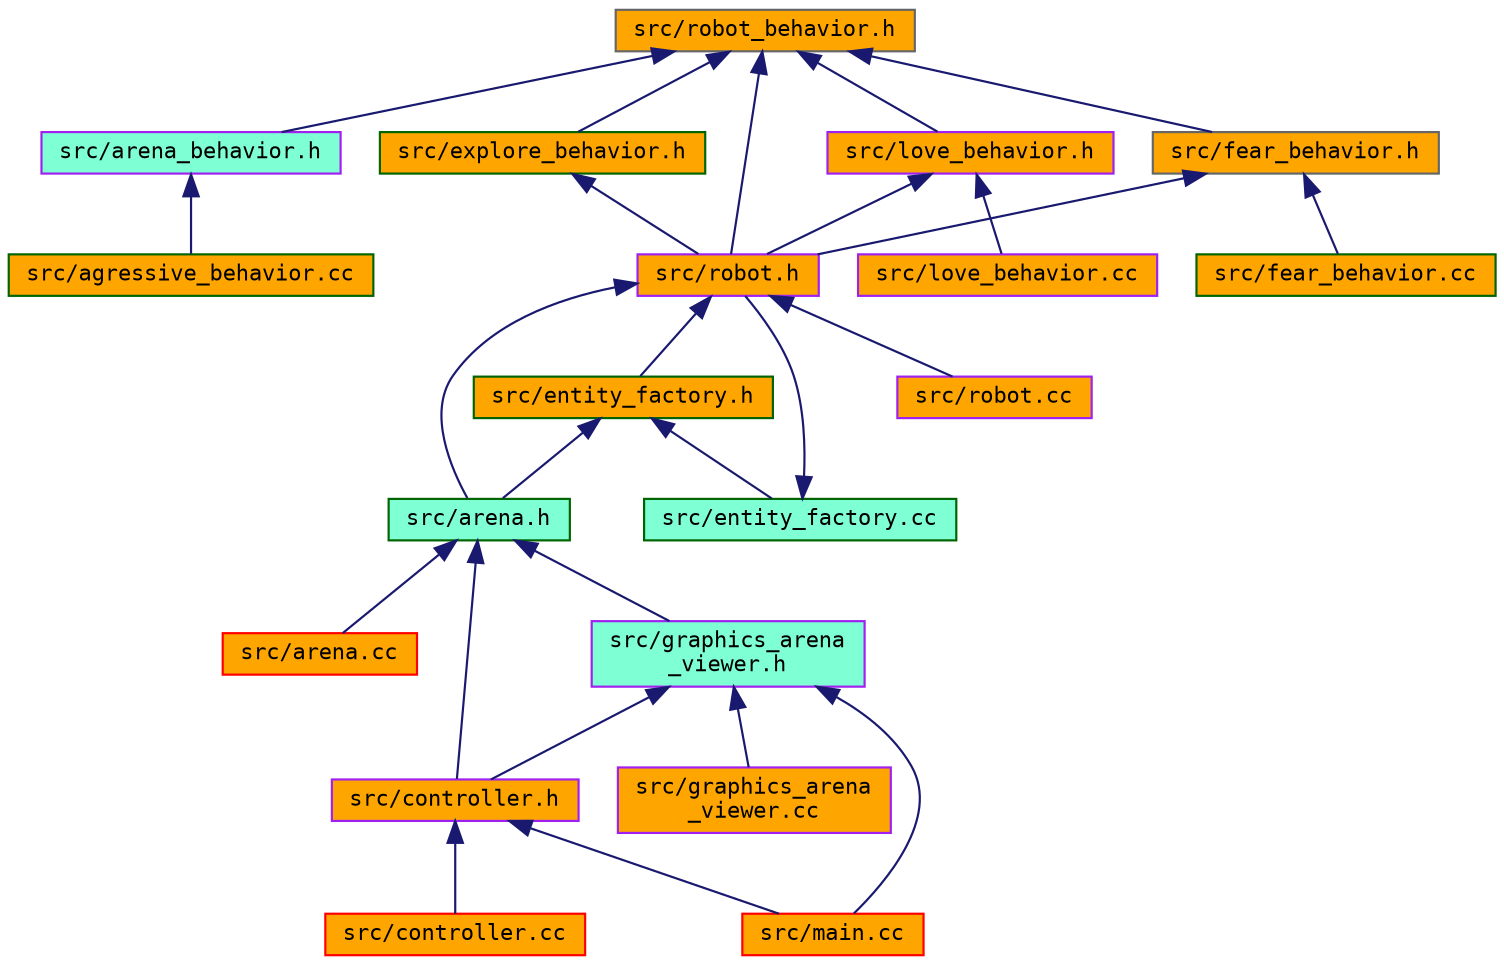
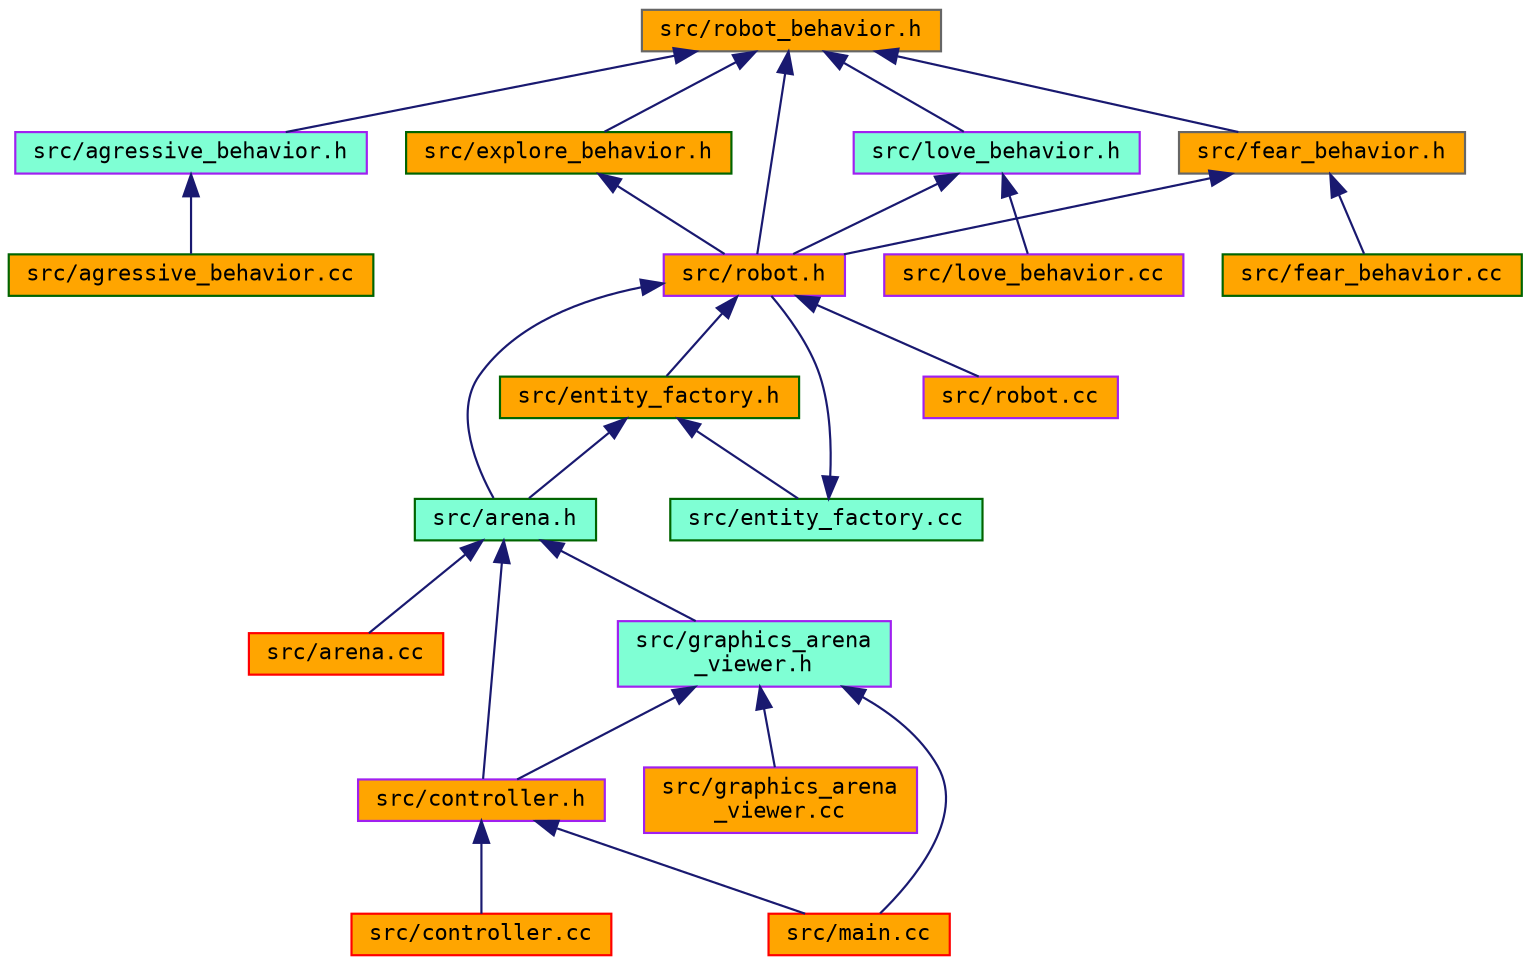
  digraph {
    fontname="DejaVu Sans Mono"
    node [color=purple fillcolor=orange fontname="DejaVu Sans Mono" fontsize=10 shape=record style=filled]
    edge [color=midnightblue dir=back fontname="DejaVu Sans Mono" fontsize=10 labelfontname=Helvetica labelfontsize=10 style=solid]
    n1 [color=gray40 fontcolor=black height=0.2 label="src/robot_behavior.h" width=0.4]
-   n2 [fillcolor=aquamarine height=0.2 label="src/arena_behavior.h" width=0.4]
+   n2 [fillcolor=aquamarine height=0.2 label="src/agressive_behavior.h" width=0.4]
    n3 [height=0.2 label="src/robot.h" width=0.4]
-   n4 [height=0.2 label="src/love_behavior.h" width=0.4]
+   n4 [fillcolor=aquamarine height=0.2 label="src/love_behavior.h" width=0.4]
    n5 [color=darkgreen height=0.2 label="src/explore_behavior.h" width=0.4]
    n6 [color=gray40 height=0.2 label="src/fear_behavior.h" width=0.4]
    n7 [color=darkgreen height=0.2 label="src/agressive_behavior.cc" width=0.4]
    n8 [color=darkgreen height=0.2 label="src/entity_factory.h" width=0.4]
    n9 [color=darkgreen fillcolor=aquamarine height=0.2 label="src/arena.h" width=0.4]
    n10 [height=0.2 label="src/robot.cc" width=0.4]
    n11 [height=0.2 label="src/love_behavior.cc" width=0.4]
    n12 [color=darkgreen height=0.2 label="src/fear_behavior.cc" width=0.4]
    n13 [color=darkgreen fillcolor=aquamarine height=0.2 label="src/entity_factory.cc" width=0.4]
    n14 [color=red height=0.2 label="src/arena.cc" width=0.4]
    n15 [height=0.2 label="src/controller.h" width=0.4]
    n16 [fillcolor=aquamarine height=0.2 label="src/graphics_arena\l_viewer.h" width=0.4]
    n17 [color=red height=0.2 label="src/controller.cc" width=0.4]
    n18 [color=red height=0.2 label="src/main.cc" width=0.4]
    n19 [height=0.2 label="src/graphics_arena\l_viewer.cc" width=0.4]
    n1 -> n2
    n1 -> n3
    n1 -> n4
    n1 -> n5
    n1 -> n6
    n2 -> n7
    n3 -> n8
    n3 -> n9
    n3 -> n10
    n4 -> n3
    n4 -> n11
    n5 -> n3
    n6 -> n3
    n6 -> n12
    n8 -> n9
    n8 -> n13
    n9 -> n14
    n9 -> n15
    n9 -> n16
    n13 -> n3
    n15 -> n17
    n15 -> n18
    n16 -> n15
    n16 -> n18
    n16 -> n19
  }
